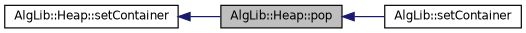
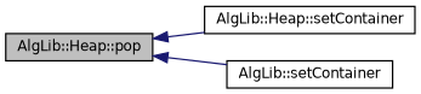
  digraph {
    rankdir=LR
    node [color=black fillcolor=white fontname=Helvetica fontsize=10 shape=record style=filled]
    edge [color=midnightblue dir=back fontname=Helvetica fontsize=10 labelfontname=Helvetica labelfontsize=10 style=solid]
    n1 [fillcolor=grey75 fontcolor=black height=0.2 label="AlgLib::Heap::pop" width=0.4]
    n2 [height=0.2 label="AlgLib::Heap::setContainer" width=0.4]
    n3 [height=0.2 label="AlgLib::setContainer" width=0.4]
-   n2 -> n1
+   n1 -> n2
    n1 -> n3
  }
